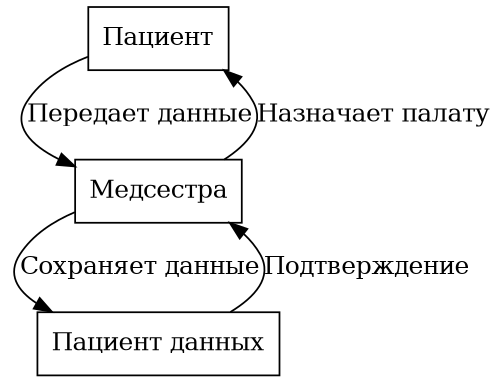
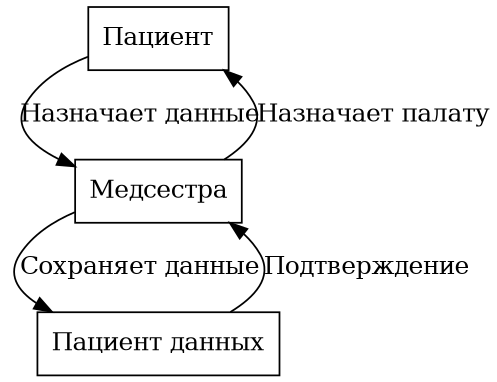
  digraph {
    rankdir=TB
    node [shape=box]
    n1 [label="Пациент"]
    n2 [label="Медсестра"]
    n3 [label="Пациент данных"]
-   n1 -> n2 [label="Передает данные"]
+   n1 -> n2 [label="Назначает данные"]
    n2 -> n1 [label="Назначает палату"]
    n2 -> n3 [label="Сохраняет данные"]
    n3 -> n2 [label="Подтверждение"]
  }
